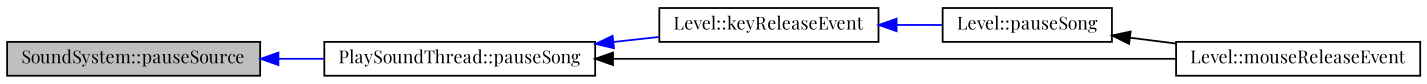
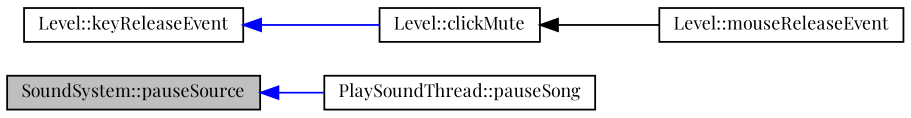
  digraph {
    fontname="Playfair Display"
    rankdir=LR
    node [color=black fillcolor=white fontname="Playfair Display" fontsize=10 shape=record style=filled]
    edge [color=blue dir=back fontname="Playfair Display" fontsize=10 labelfontname=Helvetica labelfontsize=10 style=solid]
    n1 [fillcolor=grey75 fontcolor=black height=0.2 label="SoundSystem::pauseSource" width=0.4]
    n2 [height=0.2 label="PlaySoundThread::pauseSong" width=0.4]
    n3 [height=0.2 label="Level::keyReleaseEvent" width=0.4]
    n4 [height=0.2 label="Level::mouseReleaseEvent" width=0.4]
-   n5 [height=0.2 label="Level::pauseSong" width=0.4]
+   n5 [height=0.2 label="Level::clickMute" width=0.4]
    n1 -> n2
-   n2 -> n3
-   n2 -> n4 [color=black]
    n3 -> n5
    n5 -> n4 [color=black]
  }
